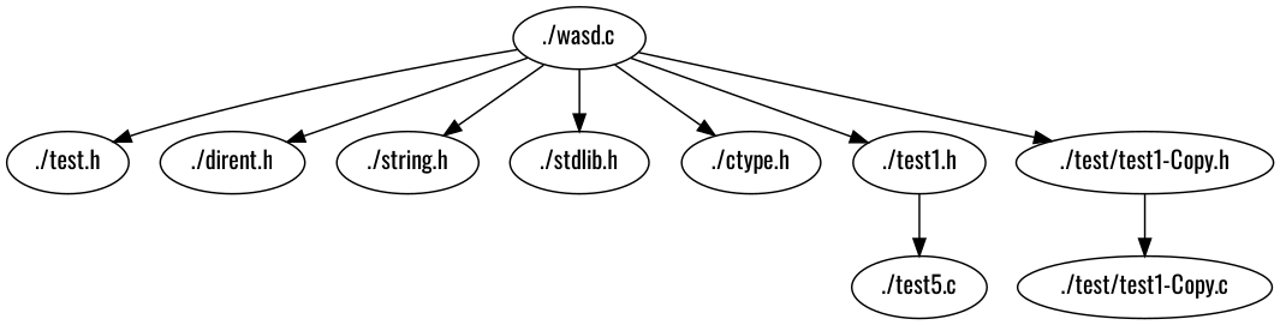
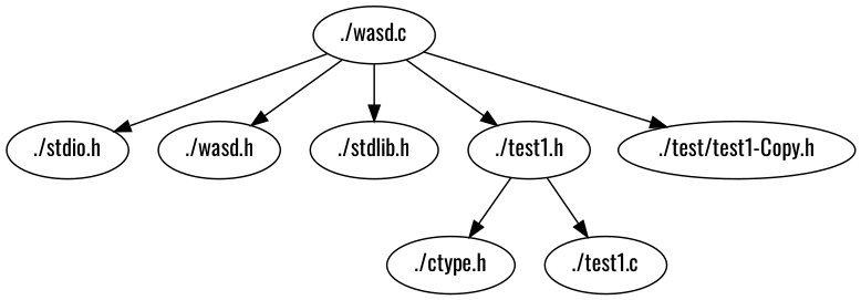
  digraph {
    fontname=Oswald
    node [fontname=Oswald]
    edge [fontname=Oswald]
    n1 [label="./wasd.c"]
-   "./stdio.h" [label="./test.h"]
-   "./dirent.h"
-   "./string.h"
+   "./stdio.h"
+   "./dirent.h" [label="./wasd.h"]
    "./stdlib.h"
    "./ctype.h"
    "./test1.h"
    "./test/test1-Copy.h"
-   "./test1.c" [label="./test5.c"]
-   "./test/test1-Copy.c"
+   "./test1.c"
    n1 -> "./stdio.h"
    n1 -> "./dirent.h"
-   n1 -> "./string.h"
    n1 -> "./stdlib.h"
-   n1 -> "./ctype.h"
+   "./test1.h" -> "./ctype.h"
    n1 -> "./test1.h"
    n1 -> "./test/test1-Copy.h"
    "./test1.h" -> "./test1.c"
-   "./test/test1-Copy.h" -> "./test/test1-Copy.c"
  }
